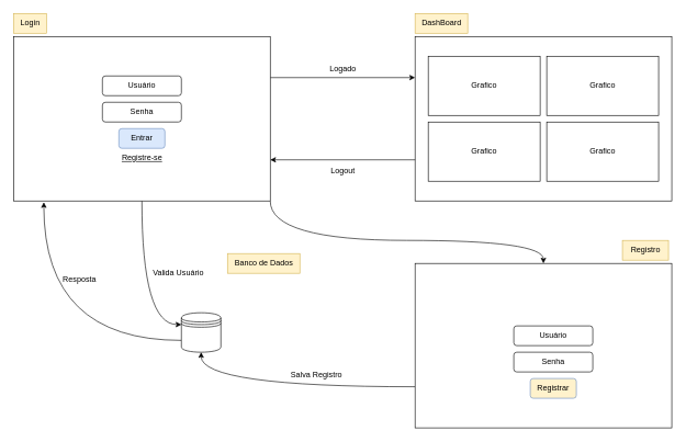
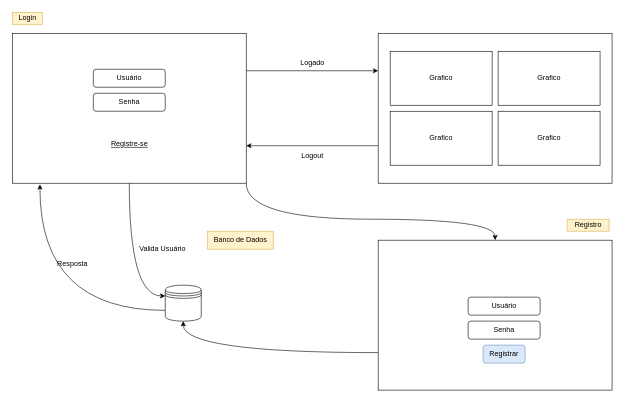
  <mxCell id="0" />
  <mxCell id="1" parent="0" />
  <mxCell id="2" style="edgeStyle=orthogonalEdgeStyle;rounded=0;orthogonalLoop=1;jettySize=auto;html=1;entryX=0;entryY=0.3;entryDx=0;entryDy=0;curved=1;" parent="1" source="5" target="20" edge="1"><mxGeometry relative="1" as="geometry" /></mxCell>
  <mxCell id="3" style="edgeStyle=orthogonalEdgeStyle;curved=1;rounded=0;orthogonalLoop=1;jettySize=auto;html=1;exitX=1;exitY=1;exitDx=0;exitDy=0;" parent="1" source="5" target="24" edge="1"><mxGeometry relative="1" as="geometry"><Array as="points"><mxPoint x="410" y="365" /><mxPoint x="825" y="365" /></Array></mxGeometry></mxCell>
  <mxCell id="4" style="edgeStyle=orthogonalEdgeStyle;rounded=0;orthogonalLoop=1;jettySize=auto;html=1;exitX=1;exitY=0.25;exitDx=0;exitDy=0;entryX=0;entryY=0.25;entryDx=0;entryDy=0;" edge="1" parent="1" source="5" target="11"><mxGeometry relative="1" as="geometry" /></mxCell>
  <mxCell id="5" value="" style="rounded=0;whiteSpace=wrap;html=1;" parent="1" vertex="1"><mxGeometry x="20" y="55" width="390" height="250" as="geometry" /></mxCell>
  <mxCell id="6" value="" style="group" parent="1" vertex="1" connectable="0"><mxGeometry x="155" y="115" width="120" height="110" as="geometry" /></mxCell>
  <mxCell id="7" value="Usuário" style="rounded=1;whiteSpace=wrap;html=1;" parent="6" vertex="1"><mxGeometry width="120" height="30" as="geometry" /></mxCell>
  <mxCell id="8" value="Senha" style="rounded=1;whiteSpace=wrap;html=1;" parent="6" vertex="1"><mxGeometry y="40" width="120" height="30" as="geometry" /></mxCell>
- <mxCell id="9" value="Entrar" style="rounded=1;whiteSpace=wrap;html=1;fillColor=#dae8fc;strokeColor=#6c8ebf;" parent="6" vertex="1"><mxGeometry x="25" y="80" width="70" height="30" as="geometry" /></mxCell>
  <mxCell id="10" value="" style="group" parent="1" vertex="1" connectable="0"><mxGeometry x="630" y="55" width="390" height="250" as="geometry" /></mxCell>
  <mxCell id="11" value="" style="rounded=0;whiteSpace=wrap;html=1;" parent="10" vertex="1"><mxGeometry width="390" height="250" as="geometry" /></mxCell>
  <mxCell id="12" value="Grafico" style="rounded=0;whiteSpace=wrap;html=1;" parent="10" vertex="1"><mxGeometry x="200" y="30" width="170" height="90" as="geometry" /></mxCell>
  <mxCell id="13" value="Grafico" style="rounded=0;whiteSpace=wrap;html=1;" parent="10" vertex="1"><mxGeometry x="20" y="30" width="170" height="90" as="geometry" /></mxCell>
  <mxCell id="14" value="Grafico" style="rounded=0;whiteSpace=wrap;html=1;" parent="10" vertex="1"><mxGeometry x="20" y="130" width="170" height="90" as="geometry" /></mxCell>
  <mxCell id="15" value="Grafico" style="rounded=0;whiteSpace=wrap;html=1;" parent="10" vertex="1"><mxGeometry x="200" y="130" width="170" height="90" as="geometry" /></mxCell>
  <mxCell id="16" value="Logado" style="text;html=1;align=center;verticalAlign=middle;resizable=0;points=[];autosize=1;strokeColor=none;fillColor=none;" parent="1" vertex="1"><mxGeometry x="490" y="90" width="60" height="30" as="geometry" /></mxCell>
  <mxCell id="17" style="edgeStyle=orthogonalEdgeStyle;rounded=0;orthogonalLoop=1;jettySize=auto;html=1;exitX=0;exitY=0.75;exitDx=0;exitDy=0;entryX=1;entryY=0.75;entryDx=0;entryDy=0;" parent="1" source="11" target="5" edge="1"><mxGeometry relative="1" as="geometry" /></mxCell>
  <mxCell id="18" value="Logout" style="text;html=1;align=center;verticalAlign=middle;resizable=0;points=[];autosize=1;strokeColor=none;fillColor=none;" parent="1" vertex="1"><mxGeometry x="490" y="245" width="60" height="30" as="geometry" /></mxCell>
  <mxCell id="19" style="edgeStyle=orthogonalEdgeStyle;curved=1;rounded=0;orthogonalLoop=1;jettySize=auto;html=1;exitX=0;exitY=0.7;exitDx=0;exitDy=0;entryX=0.118;entryY=1.008;entryDx=0;entryDy=0;entryPerimeter=0;" parent="1" source="20" target="5" edge="1"><mxGeometry relative="1" as="geometry" /></mxCell>
  <mxCell id="20" value="" style="shape=datastore;whiteSpace=wrap;html=1;" parent="1" vertex="1"><mxGeometry x="275" y="475" width="60" height="60" as="geometry" /></mxCell>
  <mxCell id="21" value="Valida Usuário" style="text;html=1;align=center;verticalAlign=middle;resizable=0;points=[];autosize=1;strokeColor=none;fillColor=none;" parent="1" vertex="1"><mxGeometry x="220" y="400" width="100" height="30" as="geometry" /></mxCell>
- <mxCell id="22" value="Resposta" style="text;html=1;align=center;verticalAlign=middle;resizable=0;points=[];autosize=1;strokeColor=none;fillColor=none;" parent="1" vertex="1"><mxGeometry x="85" y="410" width="70" height="30" as="geometry" /></mxCell>
+ <mxCell id="22" value="Resposta" style="text;html=1;align=center;verticalAlign=middle;resizable=0;points=[];autosize=1;strokeColor=none;fillColor=none;" parent="1" vertex="1"><mxGeometry x="85" y="425" width="70" height="30" as="geometry" /></mxCell>
  <mxCell id="23" style="edgeStyle=orthogonalEdgeStyle;curved=1;rounded=0;orthogonalLoop=1;jettySize=auto;html=1;exitX=0;exitY=0.75;exitDx=0;exitDy=0;entryX=0.5;entryY=1;entryDx=0;entryDy=0;" parent="1" source="24" target="20" edge="1"><mxGeometry relative="1" as="geometry" /></mxCell>
  <mxCell id="24" value="" style="rounded=0;whiteSpace=wrap;html=1;" parent="1" vertex="1"><mxGeometry x="630" y="400" width="390" height="250" as="geometry" /></mxCell>
  <mxCell id="25" value="" style="group" parent="1" vertex="1" connectable="0"><mxGeometry x="780" y="455" width="120" height="150" as="geometry" /></mxCell>
  <mxCell id="26" value="" style="group" parent="25" vertex="1" connectable="0"><mxGeometry y="40" width="120" height="110" as="geometry" /></mxCell>
  <mxCell id="27" value="Usuário" style="rounded=1;whiteSpace=wrap;html=1;" parent="26" vertex="1"><mxGeometry width="120" height="30" as="geometry" /></mxCell>
  <mxCell id="28" value="Senha" style="rounded=1;whiteSpace=wrap;html=1;" parent="26" vertex="1"><mxGeometry y="40" width="120" height="30" as="geometry" /></mxCell>
- <mxCell id="29" value="Registrar" style="rounded=1;whiteSpace=wrap;html=1;fillColor=#fff2cc;strokeColor=#6c8ebf;" parent="26" vertex="1"><mxGeometry x="25" y="80" width="70" height="30" as="geometry" /></mxCell>
- <mxCell id="30" value="Salva Registro" style="text;html=1;align=center;verticalAlign=middle;resizable=0;points=[];autosize=1;strokeColor=none;fillColor=none;" parent="1" vertex="1"><mxGeometry x="430" y="555" width="100" height="30" as="geometry" /></mxCell>
- <mxCell id="31" value="Login" style="text;html=1;align=center;verticalAlign=middle;resizable=0;points=[];autosize=1;strokeColor=#d6b656;fillColor=#fff2cc;" parent="1" vertex="1"><mxGeometry x="20" y="20" width="50" height="30" as="geometry" /></mxCell>
- <mxCell id="32" value="DashBoard" style="text;html=1;align=center;verticalAlign=middle;resizable=0;points=[];autosize=1;strokeColor=#d6b656;fillColor=#fff2cc;" parent="1" vertex="1"><mxGeometry x="630" y="20" width="80" height="30" as="geometry" /></mxCell>
- <mxCell id="33" value="Registro" style="text;html=1;align=center;verticalAlign=middle;resizable=0;points=[];autosize=1;strokeColor=#d6b656;fillColor=#fff2cc;" parent="1" vertex="1"><mxGeometry x="945" y="365" width="70" height="30" as="geometry" /></mxCell>
+ <mxCell id="29" value="Registrar" style="rounded=1;whiteSpace=wrap;html=1;fillColor=#dae8fc;strokeColor=#6c8ebf;" parent="26" vertex="1"><mxGeometry x="25" y="80" width="70" height="30" as="geometry" /></mxCell>
+ <mxCell id="31" value="Login" style="text;html=1;align=center;verticalAlign=middle;resizable=0;points=[];autosize=1;strokeColor=#d6b656;fillColor=#fff2cc;" parent="1" vertex="1"><mxGeometry x="20" y="20" width="50" height="20" as="geometry" /></mxCell>
+ <mxCell id="33" value="Registro" style="text;html=1;align=center;verticalAlign=middle;resizable=0;points=[];autosize=1;strokeColor=#d6b656;fillColor=#fff2cc;" parent="1" vertex="1"><mxGeometry x="945" y="365" width="70" height="20" as="geometry" /></mxCell>
  <mxCell id="34" value="Registre-se" style="text;html=1;align=center;verticalAlign=middle;resizable=0;points=[];autosize=1;strokeColor=none;fillColor=none;fontStyle=4" parent="1" vertex="1"><mxGeometry x="175" y="225" width="80" height="30" as="geometry" /></mxCell>
  <mxCell id="35" value="Banco de Dados" style="text;html=1;align=center;verticalAlign=middle;resizable=0;points=[];autosize=1;strokeColor=#d6b656;fillColor=#fff2cc;" parent="1" vertex="1"><mxGeometry x="345" y="385" width="110" height="30" as="geometry" /></mxCell>
